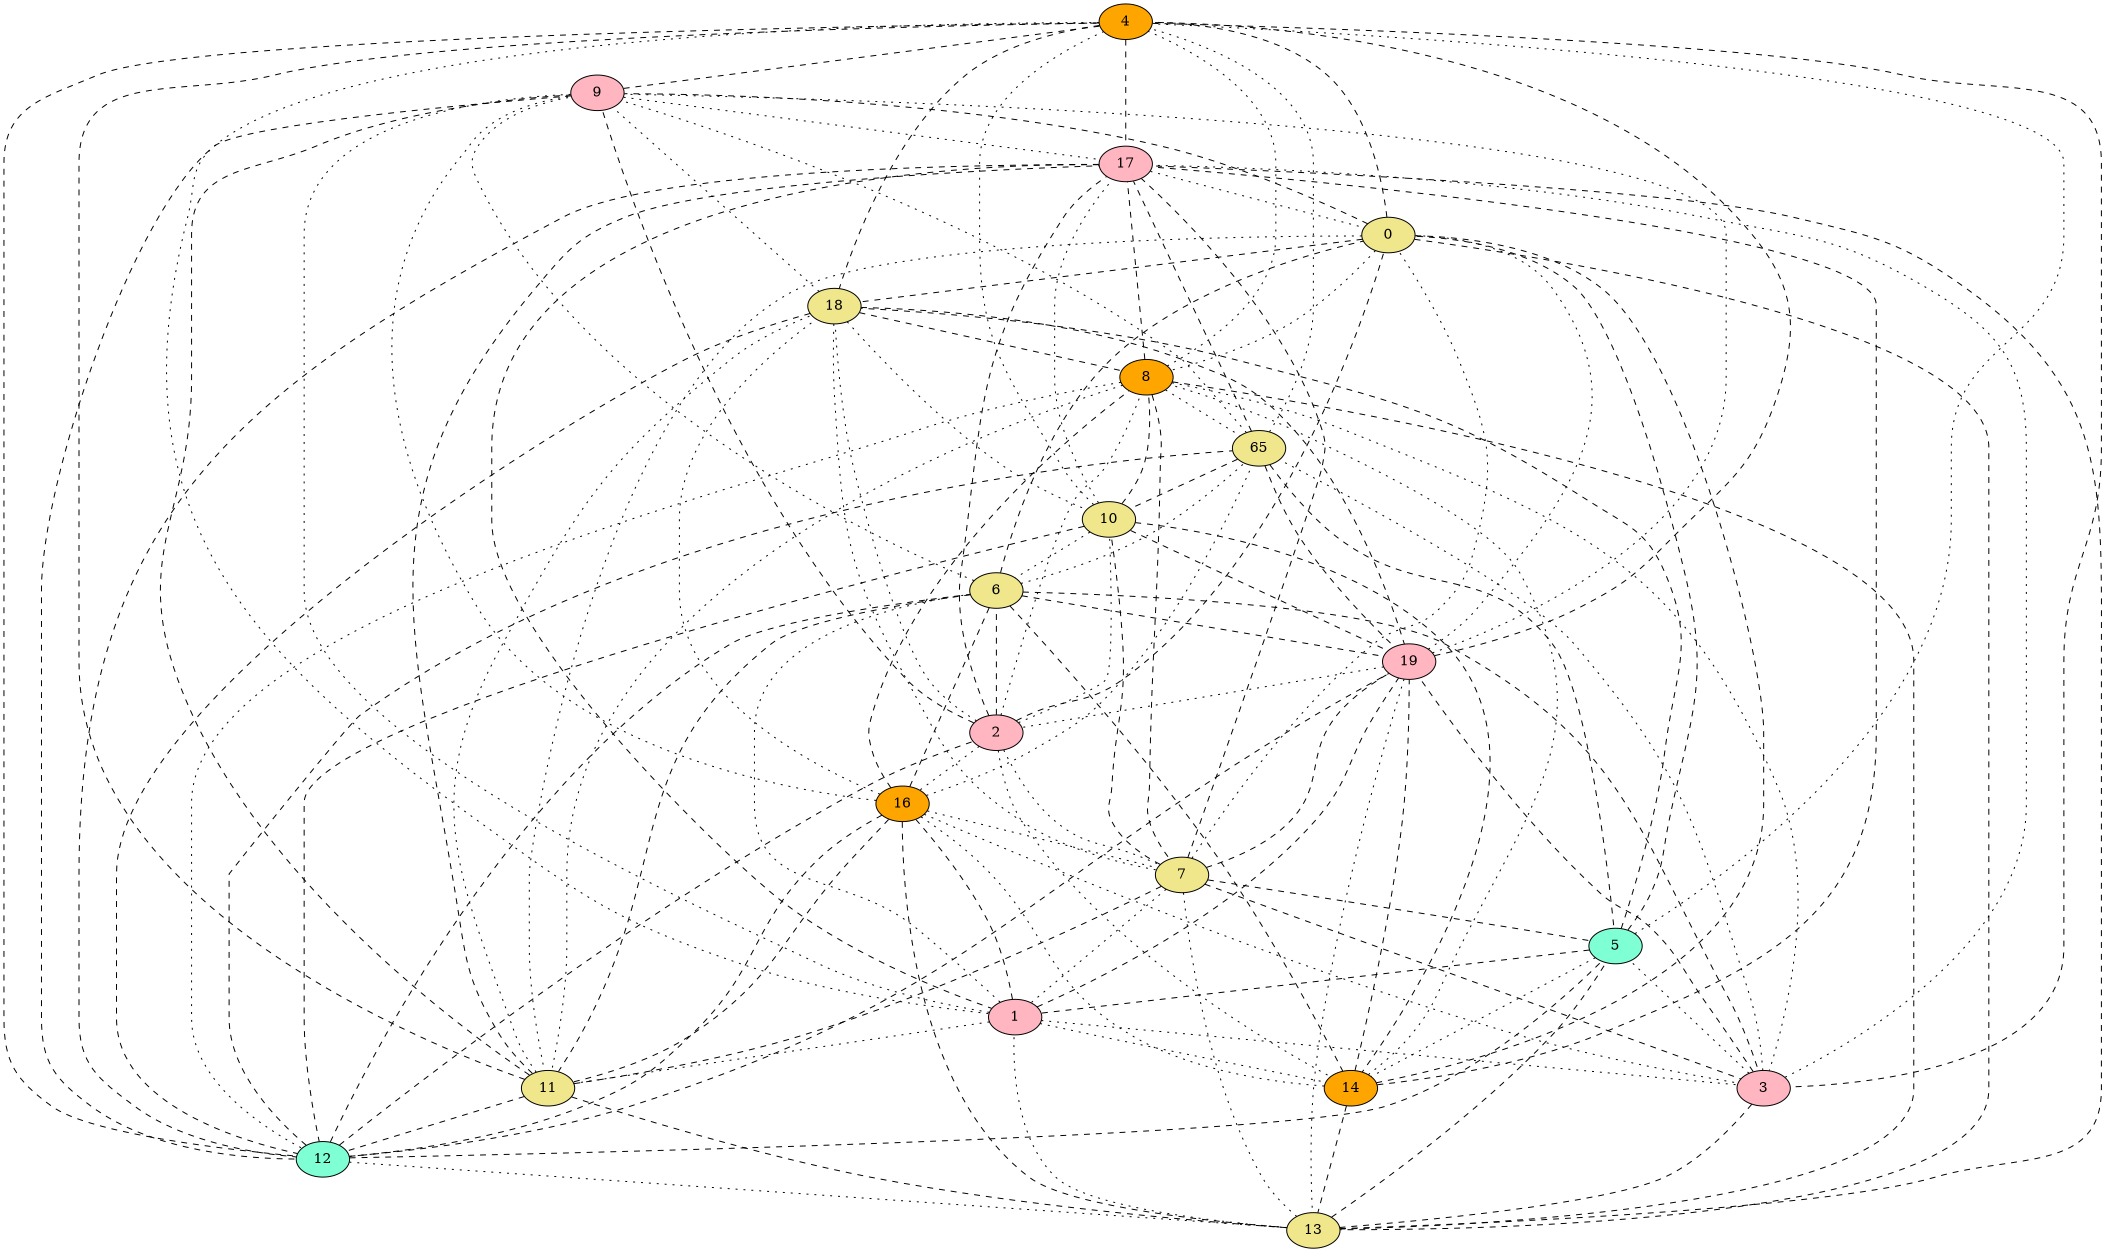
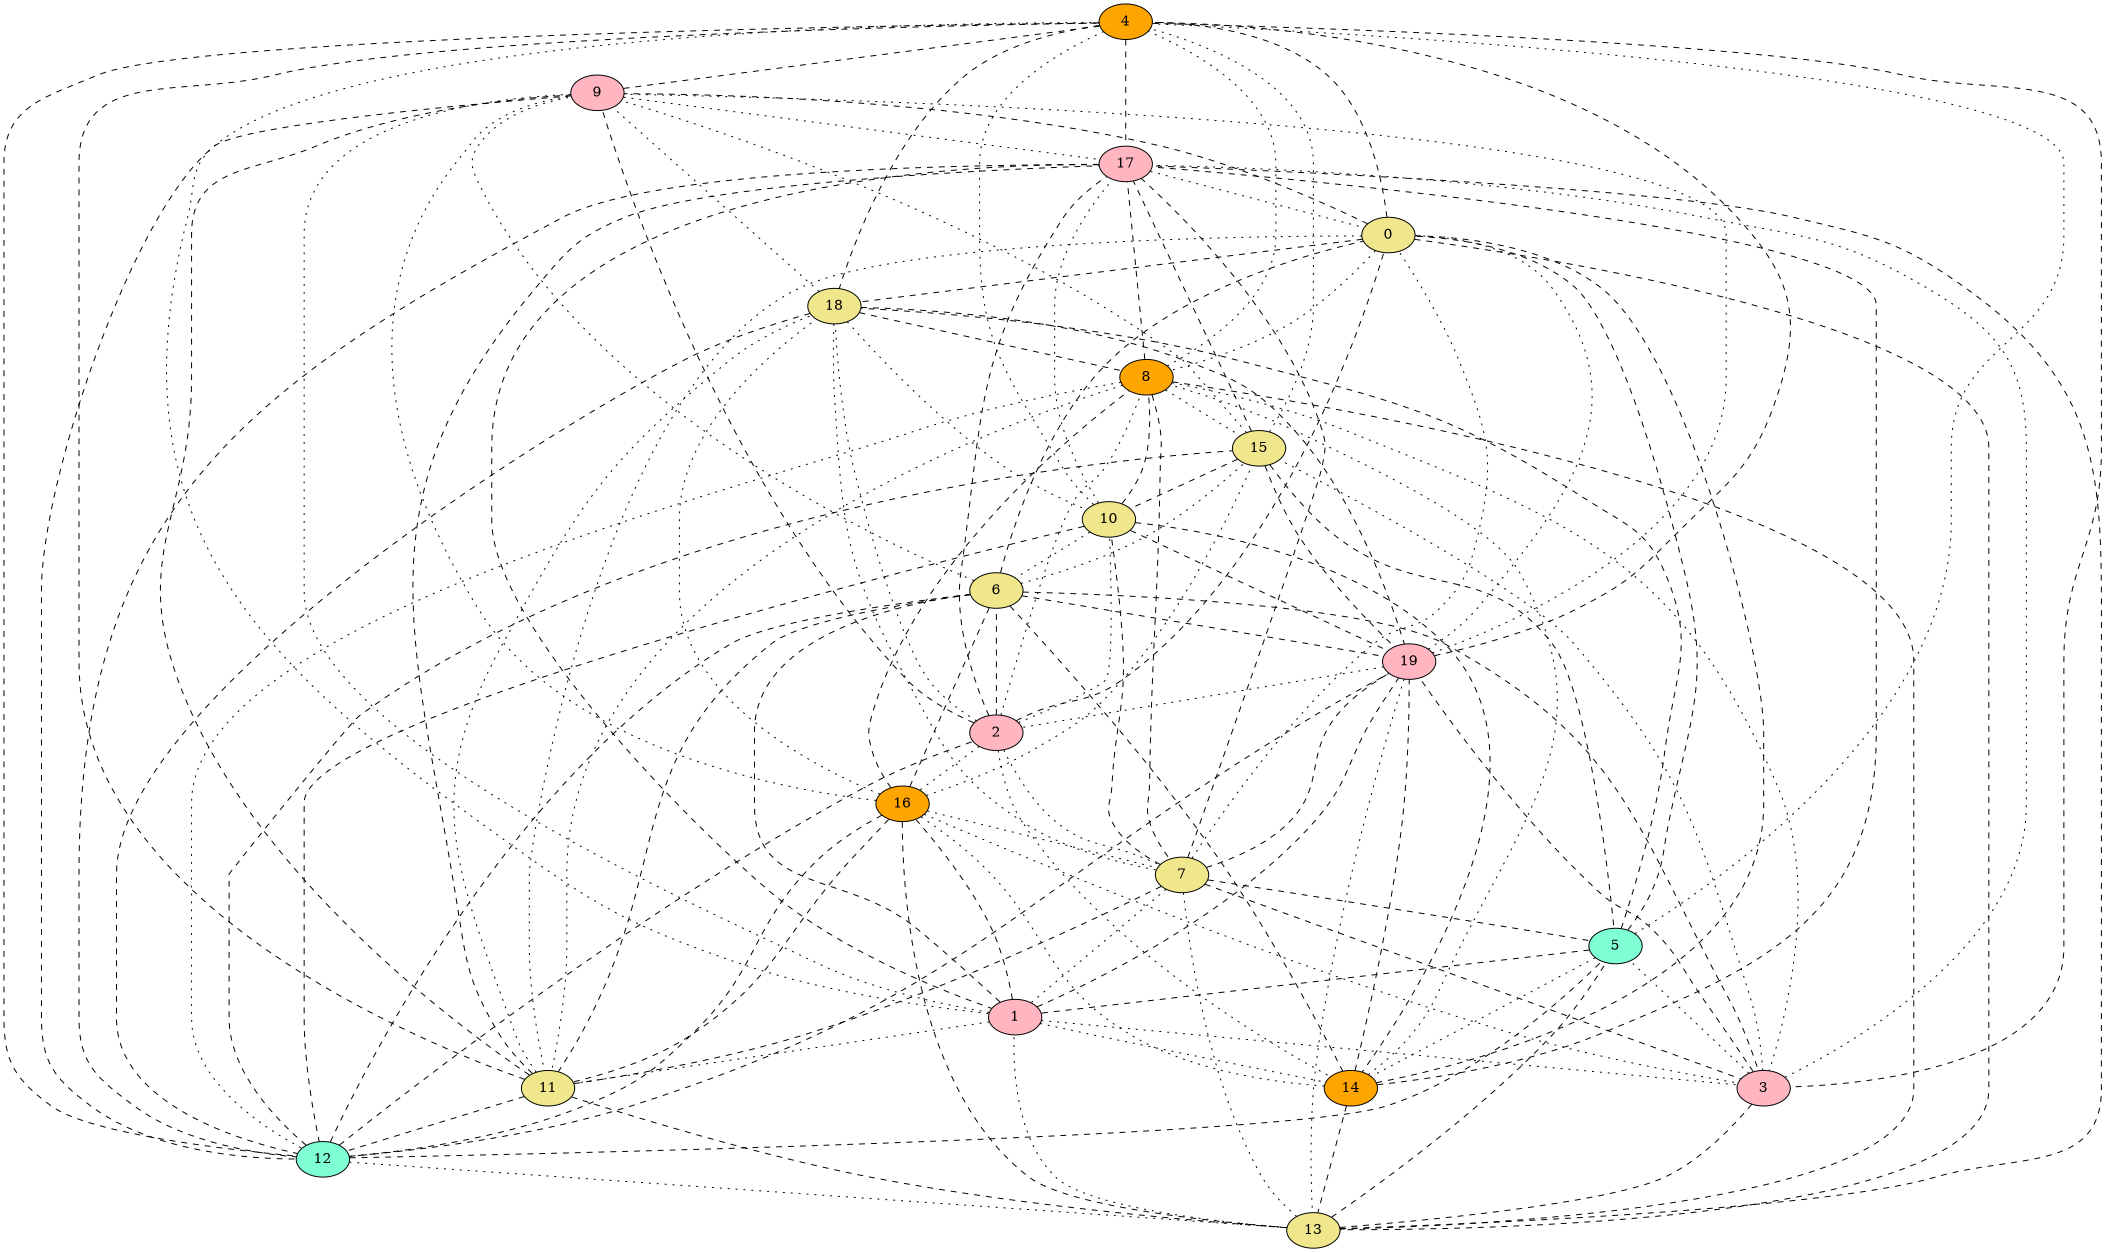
  graph {
    node [fillcolor=khaki style=filled]
    edge [style=dashed]
    4 [fillcolor=orange]
    0
    8 [fillcolor=orange]
    9 [fillcolor=lightpink]
    11
    13
    14 [fillcolor=orange]
    18
    1 [fillcolor=lightpink]
    3 [fillcolor=lightpink]
    17 [fillcolor=lightpink]
    12 [fillcolor=aquamarine]
    7
-   15 [label=65]
+   15
    5 [fillcolor=aquamarine]
    16 [fillcolor=orange]
    19 [fillcolor=lightpink]
    10
    6
    2 [fillcolor=lightpink]
    4 -- 9
    4 -- 18
    4 -- 1 [style=dotted]
    4 -- 3
    4 -- 17
    4 -- 12
    0 -- 4
    0 -- 8 [style=dotted]
    0 -- 9
    0 -- 11 [style=dotted]
    0 -- 13
    0 -- 14
    0 -- 18
    8 -- 4 [style=dotted]
    8 -- 11 [style=dotted]
    8 -- 13
    8 -- 3 [style=dotted]
    8 -- 17
    8 -- 12 [style=dotted]
    8 -- 7
    8 -- 15 [style=dotted]
    9 -- 17 [style=dotted]
    9 -- 12
    11 -- 4
    11 -- 9
    11 -- 13
    11 -- 18 [style=dotted]
    11 -- 17
    11 -- 12
    13 -- 1 [style=dotted]
    13 -- 17
    13 -- 7 [style=dotted]
    13 -- 5
    14 -- 8 [style=dotted]
    14 -- 13
    14 -- 17
    14 -- 16 [style=dotted]
    14 -- 19
    18 -- 8
    18 -- 9 [style=dotted]
    18 -- 12
    18 -- 7 [style=dotted]
    18 -- 19
    18 -- 10 [style=dotted]
    1 -- 9 [style=dotted]
    1 -- 11 [style=dotted]
    1 -- 14 [style=dotted]
    1 -- 3 [style=dotted]
    1 -- 16
    1 -- 19
-   1 -- 6 [style=dotted]
+   1 -- 6
    3 -- 13
    3 -- 17 [style=dotted]
    3 -- 15 [style=dotted]
    3 -- 5 [style=dotted]
    3 -- 19
    17 -- 0 [style=dotted]
    17 -- 1
    17 -- 12
    12 -- 13 [style=dotted]
    12 -- 15
    12 -- 5
    12 -- 19
    12 -- 6
    12 -- 2
    7 -- 0 [style=dotted]
    7 -- 11
    7 -- 1 [style=dotted]
    7 -- 3
    7 -- 17
    7 -- 5
    7 -- 19
    7 -- 10
    15 -- 4 [style=dotted]
    15 -- 9 [style=dotted]
    15 -- 17
    15 -- 5
    15 -- 19
    15 -- 10
    5 -- 4 [style=dotted]
    5 -- 0
    5 -- 14 [style=dotted]
    5 -- 18
    5 -- 1
    16 -- 8
    16 -- 9 [style=dotted]
    16 -- 11
    16 -- 13
    16 -- 18 [style=dotted]
    16 -- 3 [style=dotted]
    16 -- 12
    16 -- 7 [style=dotted]
    16 -- 15 [style=dotted]
    19 -- 4
    19 -- 0 [style=dotted]
    19 -- 9 [style=dotted]
    19 -- 13 [style=dotted]
    19 -- 2 [style=dotted]
    10 -- 4 [style=dotted]
    10 -- 8
    10 -- 14
    10 -- 17 [style=dotted]
    10 -- 12
    10 -- 19
    10 -- 6 [style=dotted]
    6 -- 0
    6 -- 9 [style=dotted]
    6 -- 11
    6 -- 14
    6 -- 3
    6 -- 15 [style=dotted]
    6 -- 16
    6 -- 19
    2 -- 0
    2 -- 8 [style=dotted]
    2 -- 9
    2 -- 14 [style=dotted]
    2 -- 18 [style=dotted]
    2 -- 17
    2 -- 7 [style=dotted]
    2 -- 16 [style=dotted]
    2 -- 10 [style=dotted]
    2 -- 6
  }
